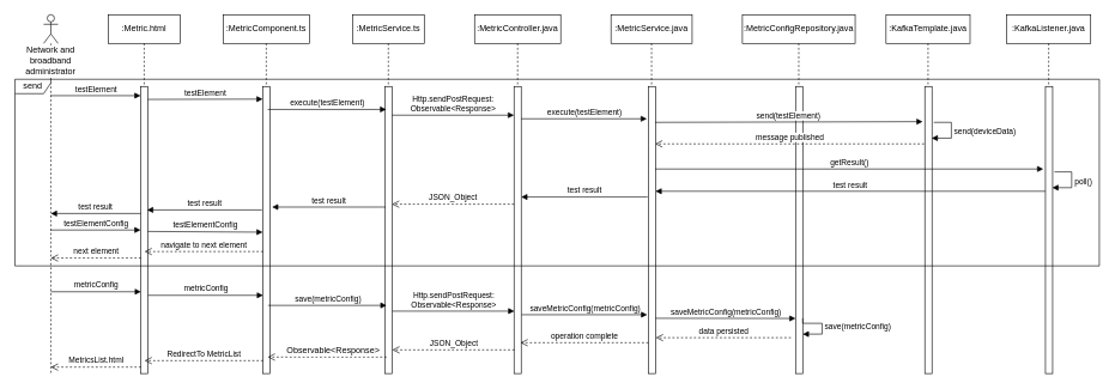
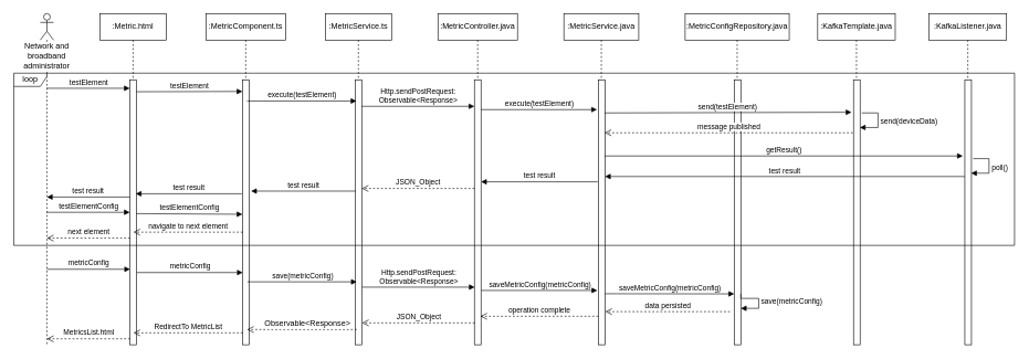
  <mxCell id="0" />
  <mxCell id="1" parent="0" />
  <mxCell id="2" value=":Metric.html" style="shape=umlLifeline;perimeter=lifelinePerimeter;whiteSpace=wrap;html=1;container=1;collapsible=0;recursiveResize=0;outlineConnect=0;" vertex="1" parent="1"><mxGeometry x="150" y="20" width="100" height="500" as="geometry" /></mxCell>
  <mxCell id="3" value="" style="html=1;points=[];perimeter=orthogonalPerimeter;" vertex="1" parent="2"><mxGeometry x="45" y="100" width="10" height="400" as="geometry" /></mxCell>
  <mxCell id="4" value=":MetricComponent.ts" style="shape=umlLifeline;perimeter=lifelinePerimeter;whiteSpace=wrap;html=1;container=1;collapsible=0;recursiveResize=0;outlineConnect=0;" vertex="1" parent="1"><mxGeometry x="310" y="20" width="120" height="500" as="geometry" /></mxCell>
  <mxCell id="5" value="" style="html=1;points=[];perimeter=orthogonalPerimeter;" vertex="1" parent="4"><mxGeometry x="55" y="100" width="10" height="400" as="geometry" /></mxCell>
  <mxCell id="6" value=":MetricService.ts" style="shape=umlLifeline;perimeter=lifelinePerimeter;whiteSpace=wrap;html=1;container=1;collapsible=0;recursiveResize=0;outlineConnect=0;" vertex="1" parent="1"><mxGeometry x="490" y="20" width="100" height="500" as="geometry" /></mxCell>
  <mxCell id="7" value="" style="html=1;points=[];perimeter=orthogonalPerimeter;" vertex="1" parent="6"><mxGeometry x="45" y="100" width="10" height="400" as="geometry" /></mxCell>
  <mxCell id="8" value=":MetricController.java" style="shape=umlLifeline;perimeter=lifelinePerimeter;whiteSpace=wrap;html=1;container=1;collapsible=0;recursiveResize=0;outlineConnect=0;" vertex="1" parent="1"><mxGeometry x="660" y="20" width="120" height="500" as="geometry" /></mxCell>
  <mxCell id="9" value="" style="html=1;points=[];perimeter=orthogonalPerimeter;" vertex="1" parent="8"><mxGeometry x="55" y="100" width="10" height="400" as="geometry" /></mxCell>
  <mxCell id="10" value=":MetricService.java" style="shape=umlLifeline;perimeter=lifelinePerimeter;whiteSpace=wrap;html=1;container=1;collapsible=0;recursiveResize=0;outlineConnect=0;" vertex="1" parent="1"><mxGeometry x="850" y="20" width="113" height="500" as="geometry" /></mxCell>
  <mxCell id="11" value="" style="html=1;points=[];perimeter=orthogonalPerimeter;" vertex="1" parent="10"><mxGeometry x="52" y="100" width="10" height="400" as="geometry" /></mxCell>
  <mxCell id="12" value=":MetricConfigRepository.java" style="shape=umlLifeline;perimeter=lifelinePerimeter;whiteSpace=wrap;html=1;container=1;collapsible=0;recursiveResize=0;outlineConnect=0;" vertex="1" parent="1"><mxGeometry x="1033" y="20" width="157" height="500" as="geometry" /></mxCell>
  <mxCell id="13" value="" style="html=1;points=[];perimeter=orthogonalPerimeter;" vertex="1" parent="12"><mxGeometry x="74" y="100" width="10" height="400" as="geometry" /></mxCell>
  <mxCell id="14" value=":KafkaTemplate.java" style="shape=umlLifeline;perimeter=lifelinePerimeter;whiteSpace=wrap;html=1;container=1;collapsible=0;recursiveResize=0;outlineConnect=0;" vertex="1" parent="1"><mxGeometry x="1233" y="20" width="117" height="500" as="geometry" /></mxCell>
  <mxCell id="15" value="" style="html=1;points=[];perimeter=orthogonalPerimeter;" vertex="1" parent="14"><mxGeometry x="54" y="100" width="10" height="400" as="geometry" /></mxCell>
  <mxCell id="16" value="Network and broadband administrator" style="shape=umlLifeline;participant=umlActor;perimeter=lifelinePerimeter;whiteSpace=wrap;html=1;container=1;collapsible=0;recursiveResize=0;verticalAlign=top;spacingTop=36;labelBackgroundColor=#ffffff;outlineConnect=0;" vertex="1" parent="1"><mxGeometry y="20" width="20" height="500" as="geometry" x="60" /></mxCell>
  <mxCell id="17" value="testElement" style="html=1;verticalAlign=bottom;endArrow=block;entryX=0;entryY=0.032;entryDx=0;entryDy=0;entryPerimeter=0;" edge="1" parent="1" source="16" target="3"><mxGeometry width="80" relative="1" as="geometry"><mxPoint x="20" y="350" as="sourcePoint" /><mxPoint x="150" y="270" as="targetPoint" /></mxGeometry></mxCell>
  <mxCell id="18" value="testElement" style="html=1;verticalAlign=bottom;endArrow=block;entryX=0;entryY=0.044;entryDx=0;entryDy=0;entryPerimeter=0;exitX=1;exitY=0.045;exitDx=0;exitDy=0;exitPerimeter=0;" edge="1" parent="1" target="5" source="3"><mxGeometry width="80" relative="1" as="geometry"><mxPoint x="205" y="130" as="sourcePoint" /><mxPoint x="330.5" y="130" as="targetPoint" /></mxGeometry></mxCell>
  <mxCell id="19" value="execute(testElement)" style="html=1;verticalAlign=bottom;endArrow=block;entryX=0;entryY=0.08;entryDx=0;entryDy=0;entryPerimeter=0;" edge="1" parent="1"><mxGeometry width="80" relative="1" as="geometry"><mxPoint x="372" y="152" as="sourcePoint" /><mxPoint x="537" y="152" as="targetPoint" /></mxGeometry></mxCell>
  <mxCell id="20" value="Http.sendPostRequest:&lt;br&gt;Observable&amp;lt;Response&amp;gt;&lt;br&gt;" style="html=1;verticalAlign=bottom;endArrow=block;entryX=0;entryY=0.124;entryDx=0;entryDy=0;entryPerimeter=0;exitX=1;exitY=0.124;exitDx=0;exitDy=0;exitPerimeter=0;" edge="1" parent="1"><mxGeometry width="80" relative="1" as="geometry"><mxPoint x="545" y="160" as="sourcePoint" /><mxPoint x="715" y="160" as="targetPoint" /></mxGeometry></mxCell>
  <mxCell id="21" value="execute(testElement)" style="html=1;verticalAlign=bottom;endArrow=block;exitX=1;exitY=0.124;exitDx=0;exitDy=0;exitPerimeter=0;" edge="1" parent="1"><mxGeometry width="80" relative="1" as="geometry"><mxPoint x="725" y="165" as="sourcePoint" /><mxPoint x="900" y="165" as="targetPoint" /></mxGeometry></mxCell>
  <mxCell id="22" value="send(testElement)" style="html=1;verticalAlign=bottom;endArrow=block;" edge="1" parent="1"><mxGeometry width="80" relative="1" as="geometry"><mxPoint x="911.5" y="170" as="sourcePoint" /><mxPoint x="1284" y="169" as="targetPoint" /></mxGeometry></mxCell>
  <mxCell id="23" value="data persisted" style="html=1;verticalAlign=bottom;endArrow=open;dashed=1;endSize=8;entryX=1.05;entryY=0.356;entryDx=0;entryDy=0;entryPerimeter=0;" edge="1" parent="1"><mxGeometry relative="1" as="geometry"><mxPoint x="1100.5" y="470" as="sourcePoint" /><mxPoint x="912.5" y="470" as="targetPoint" /></mxGeometry></mxCell>
  <mxCell id="24" value="operation complete" style="html=1;verticalAlign=bottom;endArrow=open;dashed=1;endSize=8;entryX=1.05;entryY=0.356;entryDx=0;entryDy=0;entryPerimeter=0;" edge="1" parent="1"><mxGeometry relative="1" as="geometry"><mxPoint x="902" y="477" as="sourcePoint" /><mxPoint x="724" y="477" as="targetPoint" /></mxGeometry></mxCell>
  <mxCell id="25" value="JSON_Object" style="html=1;verticalAlign=bottom;endArrow=open;dashed=1;endSize=8;" edge="1" parent="1"><mxGeometry relative="1" as="geometry"><mxPoint x="715.5" y="487" as="sourcePoint" /><mxPoint x="545.5" y="487" as="targetPoint" /></mxGeometry></mxCell>
  <mxCell id="26" value="" style="html=1;verticalAlign=bottom;endArrow=open;dashed=1;endSize=8;" edge="1" parent="1"><mxGeometry relative="1" as="geometry"><mxPoint x="537.5" y="497" as="sourcePoint" /><mxPoint x="372" y="497" as="targetPoint" /></mxGeometry></mxCell>
  <mxCell id="27" value="Observable&amp;lt;Response&amp;gt;" style="text;html=1;resizable=0;points=[];align=center;verticalAlign=middle;labelBackgroundColor=#ffffff;" vertex="1" connectable="0" parent="26"><mxGeometry x="-0.382" y="-1" relative="1" as="geometry"><mxPoint x="-24" y="-9" as="offset" /></mxGeometry></mxCell>
  <mxCell id="28" value="RedirectTo MetricList" style="html=1;verticalAlign=bottom;endArrow=open;dashed=1;endSize=8;" edge="1" parent="1"><mxGeometry relative="1" as="geometry"><mxPoint x="365.5" y="502" as="sourcePoint" /><mxPoint x="200.5" y="502" as="targetPoint" /></mxGeometry></mxCell>
  <mxCell id="29" value="getResult()" style="html=1;verticalAlign=bottom;endArrow=block;" edge="1" parent="1"><mxGeometry width="80" relative="1" as="geometry"><mxPoint x="911.5" y="235" as="sourcePoint" /><mxPoint x="1452" y="235" as="targetPoint" /></mxGeometry></mxCell>
  <mxCell id="30" value="send(deviceData)" style="edgeStyle=orthogonalEdgeStyle;html=1;align=left;spacingLeft=2;endArrow=block;rounded=0;entryX=0.52;entryY=0.468;entryDx=0;entryDy=0;entryPerimeter=0;" edge="1" parent="1"><mxGeometry relative="1" as="geometry"><mxPoint x="1299.5" y="170" as="sourcePoint" /><Array as="points"><mxPoint x="1324" y="170" /><mxPoint x="1324" y="192" /></Array><mxPoint x="1296.5" y="192" as="targetPoint" /></mxGeometry></mxCell>
  <mxCell id="31" value="message published" style="html=1;verticalAlign=bottom;endArrow=open;dashed=1;endSize=8;entryX=1.05;entryY=0.72;entryDx=0;entryDy=0;entryPerimeter=0;" edge="1" parent="1"><mxGeometry relative="1" as="geometry"><mxPoint x="1286" y="200" as="sourcePoint" /><mxPoint x="911.5" y="200" as="targetPoint" /></mxGeometry></mxCell>
  <mxCell id="32" value="MetricsList.html" style="html=1;verticalAlign=bottom;endArrow=open;dashed=1;endSize=8;" edge="1" parent="1"><mxGeometry relative="1" as="geometry"><mxPoint x="195.5" y="511" as="sourcePoint" /><mxPoint x="70" y="511" as="targetPoint" /></mxGeometry></mxCell>
  <mxCell id="33" value=":KafkaListener.java" style="shape=umlLifeline;perimeter=lifelinePerimeter;whiteSpace=wrap;html=1;container=1;collapsible=0;recursiveResize=0;outlineConnect=0;" vertex="1" parent="1"><mxGeometry x="1401" y="20" width="117" height="500" as="geometry" /></mxCell>
  <mxCell id="34" value="" style="html=1;points=[];perimeter=orthogonalPerimeter;" vertex="1" parent="33"><mxGeometry x="54" y="100" width="10" height="400" as="geometry" /></mxCell>
  <mxCell id="35" value="poll()" style="edgeStyle=orthogonalEdgeStyle;html=1;align=left;spacingLeft=2;endArrow=block;rounded=0;entryX=0.52;entryY=0.468;entryDx=0;entryDy=0;entryPerimeter=0;" edge="1" parent="1"><mxGeometry relative="1" as="geometry"><mxPoint x="1467.5" y="239" as="sourcePoint" /><Array as="points"><mxPoint x="1491.5" y="239" /><mxPoint x="1491.5" y="261" /></Array><mxPoint x="1464.5" y="261" as="targetPoint" /></mxGeometry></mxCell>
  <mxCell id="36" value="test result" style="html=1;verticalAlign=bottom;endArrow=block;entryX=1.05;entryY=0.612;entryDx=0;entryDy=0;entryPerimeter=0;exitX=0.05;exitY=0.612;exitDx=0;exitDy=0;exitPerimeter=0;" edge="1" parent="1"><mxGeometry width="80" relative="1" as="geometry"><mxPoint x="1455" y="266" as="sourcePoint" /><mxPoint x="912" y="266" as="targetPoint" /></mxGeometry></mxCell>
  <mxCell id="37" value="test result" style="html=1;verticalAlign=bottom;endArrow=block;" edge="1" parent="1"><mxGeometry width="80" relative="1" as="geometry"><mxPoint x="195" y="297" as="sourcePoint" /><mxPoint x="70" y="297" as="targetPoint" /></mxGeometry></mxCell>
  <mxCell id="38" value="test result" style="html=1;verticalAlign=bottom;endArrow=block;entryX=0.533;entryY=0.537;entryDx=0;entryDy=0;entryPerimeter=0;" edge="1" parent="1"><mxGeometry width="80" relative="1" as="geometry"><mxPoint x="901" y="274" as="sourcePoint" /><mxPoint x="725" y="274" as="targetPoint" /></mxGeometry></mxCell>
  <mxCell id="39" value="test result" style="html=1;verticalAlign=bottom;endArrow=block;" edge="1" parent="1"><mxGeometry width="80" relative="1" as="geometry"><mxPoint x="536" y="288" as="sourcePoint" /><mxPoint x="378" y="288" as="targetPoint" /></mxGeometry></mxCell>
  <mxCell id="40" value="JSON_Object" style="html=1;verticalAlign=bottom;endArrow=open;dashed=1;endSize=8;" edge="1" parent="1"><mxGeometry relative="1" as="geometry"><mxPoint x="715" y="284" as="sourcePoint" /><mxPoint x="545" y="284" as="targetPoint" /></mxGeometry></mxCell>
  <mxCell id="41" value="test result" style="html=1;verticalAlign=bottom;endArrow=block;entryX=0.9;entryY=0.48;entryDx=0;entryDy=0;entryPerimeter=0;" edge="1" parent="1"><mxGeometry width="80" relative="1" as="geometry"><mxPoint x="364" y="292" as="sourcePoint" /><mxPoint x="204" y="292" as="targetPoint" /></mxGeometry></mxCell>
  <mxCell id="42" value="testElementConfig" style="html=1;verticalAlign=bottom;endArrow=block;entryX=0;entryY=0.032;entryDx=0;entryDy=0;entryPerimeter=0;" edge="1" parent="1"><mxGeometry width="80" relative="1" as="geometry"><mxPoint x="69.5" y="320" as="sourcePoint" /><mxPoint x="195" y="320" as="targetPoint" /></mxGeometry></mxCell>
  <mxCell id="43" value="testElementConfig" style="html=1;verticalAlign=bottom;endArrow=block;entryX=0;entryY=0.044;entryDx=0;entryDy=0;entryPerimeter=0;" edge="1" parent="1"><mxGeometry width="80" relative="1" as="geometry"><mxPoint x="205" y="322" as="sourcePoint" /><mxPoint x="365" y="323" as="targetPoint" /></mxGeometry></mxCell>
  <mxCell id="44" value="navigate to next element" style="html=1;verticalAlign=bottom;endArrow=open;dashed=1;endSize=8;" edge="1" parent="1"><mxGeometry relative="1" as="geometry"><mxPoint x="365.5" y="350" as="sourcePoint" /><mxPoint x="200.5" y="350" as="targetPoint" /></mxGeometry></mxCell>
  <mxCell id="45" value="next element" style="html=1;verticalAlign=bottom;endArrow=open;dashed=1;endSize=8;" edge="1" parent="1"><mxGeometry relative="1" as="geometry"><mxPoint x="195.5" y="359" as="sourcePoint" /><mxPoint x="70" y="359" as="targetPoint" /></mxGeometry></mxCell>
  <mxCell id="46" value="metricConfig" style="html=1;verticalAlign=bottom;endArrow=block;entryX=0;entryY=0.032;entryDx=0;entryDy=0;entryPerimeter=0;" edge="1" parent="1"><mxGeometry width="80" relative="1" as="geometry"><mxPoint x="70" y="406" as="sourcePoint" /><mxPoint x="195.5" y="406" as="targetPoint" /></mxGeometry></mxCell>
  <mxCell id="47" value="metricConfig" style="html=1;verticalAlign=bottom;endArrow=block;entryX=0;entryY=0.044;entryDx=0;entryDy=0;entryPerimeter=0;exitX=1;exitY=0.045;exitDx=0;exitDy=0;exitPerimeter=0;" edge="1" parent="1"><mxGeometry width="80" relative="1" as="geometry"><mxPoint x="205.5" y="411" as="sourcePoint" /><mxPoint x="365.5" y="411" as="targetPoint" /></mxGeometry></mxCell>
  <mxCell id="48" value="save(metricConfig)" style="html=1;verticalAlign=bottom;endArrow=block;entryX=0;entryY=0.08;entryDx=0;entryDy=0;entryPerimeter=0;" edge="1" parent="1"><mxGeometry width="80" relative="1" as="geometry"><mxPoint x="372.5" y="425" as="sourcePoint" /><mxPoint x="537.5" y="425" as="targetPoint" /></mxGeometry></mxCell>
  <mxCell id="49" value="Http.sendPostRequest:&lt;br&gt;Observable&amp;lt;Response&amp;gt;&lt;br&gt;" style="html=1;verticalAlign=bottom;endArrow=block;entryX=0;entryY=0.124;entryDx=0;entryDy=0;entryPerimeter=0;exitX=1;exitY=0.124;exitDx=0;exitDy=0;exitPerimeter=0;" edge="1" parent="1"><mxGeometry width="80" relative="1" as="geometry"><mxPoint x="545.5" y="433" as="sourcePoint" /><mxPoint x="715.5" y="433" as="targetPoint" /></mxGeometry></mxCell>
  <mxCell id="50" value="saveMetricConfig(metricConfig)" style="html=1;verticalAlign=bottom;endArrow=block;exitX=1;exitY=0.124;exitDx=0;exitDy=0;exitPerimeter=0;" edge="1" parent="1"><mxGeometry width="80" relative="1" as="geometry"><mxPoint x="725.5" y="438" as="sourcePoint" /><mxPoint x="900.5" y="438" as="targetPoint" /></mxGeometry></mxCell>
  <mxCell id="51" value="save(metricConfig)" style="edgeStyle=orthogonalEdgeStyle;html=1;align=left;spacingLeft=2;endArrow=block;rounded=0;entryX=0.52;entryY=0.468;entryDx=0;entryDy=0;entryPerimeter=0;" edge="1" parent="1"><mxGeometry relative="1" as="geometry"><mxPoint x="1117" y="443" as="sourcePoint" /><Array as="points"><mxPoint x="1117" y="450" /><mxPoint x="1144" y="450" /><mxPoint x="1144" y="465" /></Array><mxPoint x="1117" y="465" as="targetPoint" /></mxGeometry></mxCell>
  <mxCell id="52" value="saveMetricConfig(metricConfig)" style="html=1;verticalAlign=bottom;endArrow=block;exitX=1;exitY=0.124;exitDx=0;exitDy=0;exitPerimeter=0;entryX=0;entryY=0.808;entryDx=0;entryDy=0;entryPerimeter=0;" edge="1" parent="1" target="13"><mxGeometry width="80" relative="1" as="geometry"><mxPoint x="912" y="443" as="sourcePoint" /><mxPoint x="1087" y="443" as="targetPoint" /></mxGeometry></mxCell>
- <mxCell id="53" value="send" style="shape=umlFrame;whiteSpace=wrap;html=1;width=50;height=20;" vertex="1" parent="1"><mxGeometry x="20" y="110" width="1510" height="260" as="geometry" /></mxCell>
+ <mxCell id="53" value="loop" style="shape=umlFrame;whiteSpace=wrap;html=1;width=50;height=20;" vertex="1" parent="1"><mxGeometry x="20" y="110" width="1510" height="260" as="geometry" /></mxCell>
